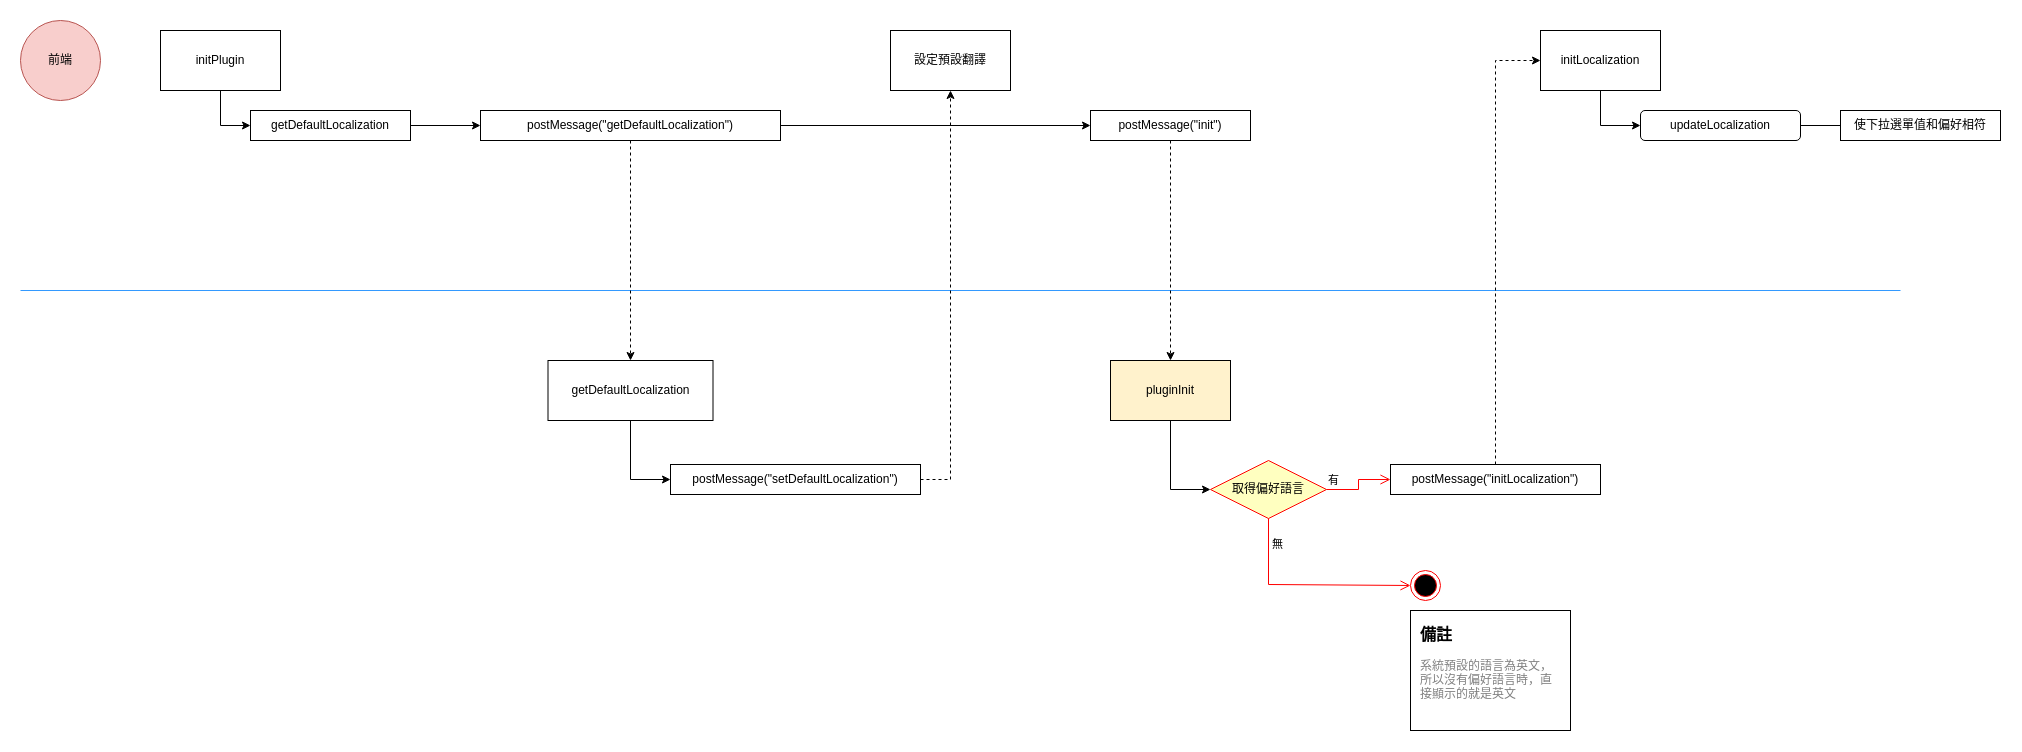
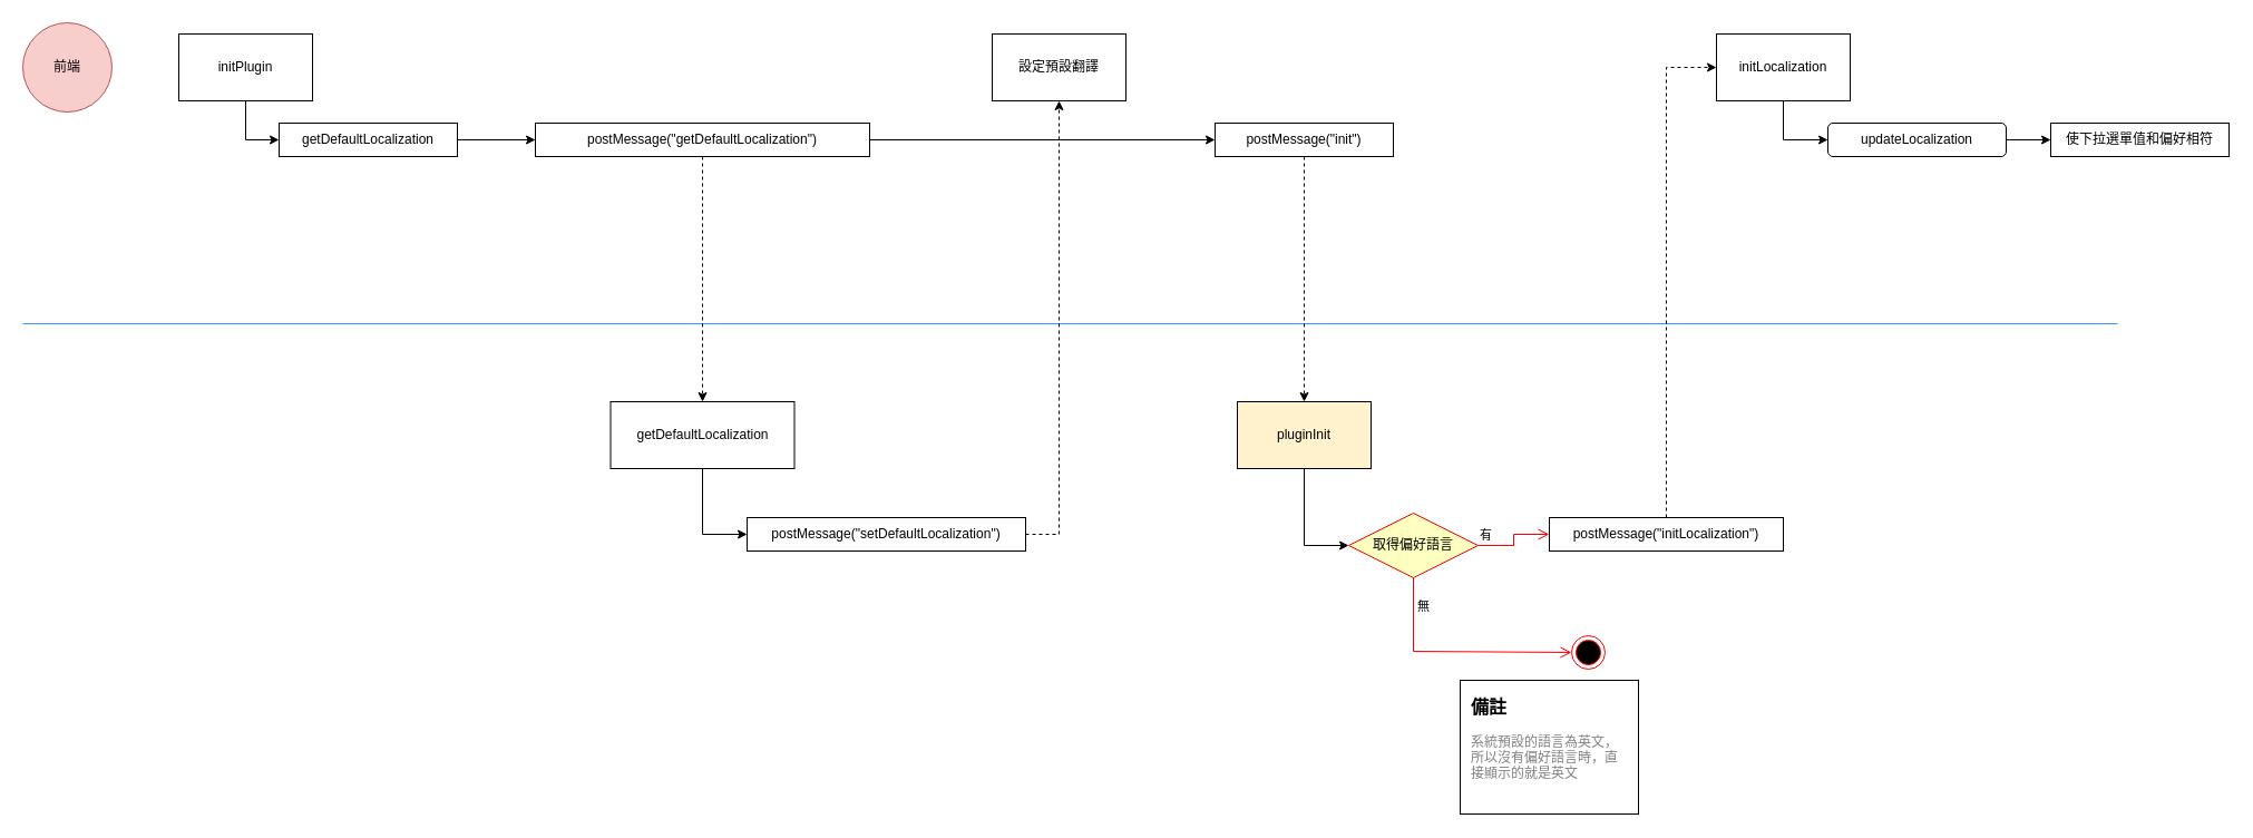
  <mxCell id="0" />
  <mxCell id="1" parent="0" />
  <mxCell id="2" value="" style="endArrow=none;html=1;rounded=0;strokeColor=#3399FF;" edge="1" parent="1"><mxGeometry width="50" height="50" relative="1" as="geometry"><mxPoint x="20" y="290" as="sourcePoint" /><mxPoint x="1900" y="290" as="targetPoint" /></mxGeometry></mxCell>
  <mxCell id="3" value="前端" style="ellipse;whiteSpace=wrap;html=1;aspect=fixed;fillColor=#f8cecc;strokeColor=#b85450;" vertex="1" parent="1"><mxGeometry x="20" y="20" width="80" height="80" as="geometry" /></mxCell>
  <mxCell id="4" style="edgeStyle=orthogonalEdgeStyle;rounded=0;orthogonalLoop=1;jettySize=auto;html=1;entryX=0;entryY=0.5;entryDx=0;entryDy=0;" edge="1" parent="1" source="5" target="8"><mxGeometry relative="1" as="geometry" /></mxCell>
  <mxCell id="5" value="initPlugin" style="rounded=0;whiteSpace=wrap;html=1;" vertex="1" parent="1"><mxGeometry x="160" y="30" width="120" height="60" as="geometry" /></mxCell>
  <mxCell id="6" style="edgeStyle=orthogonalEdgeStyle;rounded=0;orthogonalLoop=1;jettySize=auto;html=1;exitX=1;exitY=0.5;exitDx=0;exitDy=0;" edge="1" parent="1" source="24" target="10"><mxGeometry relative="1" as="geometry"><Array as="points"><mxPoint x="1090" y="125" /><mxPoint x="1090" y="125" /></Array></mxGeometry></mxCell>
  <mxCell id="7" style="edgeStyle=orthogonalEdgeStyle;rounded=0;orthogonalLoop=1;jettySize=auto;html=1;entryX=0;entryY=0.5;entryDx=0;entryDy=0;" edge="1" parent="1" source="8" target="24"><mxGeometry relative="1" as="geometry" /></mxCell>
  <mxCell id="8" value="getDefaultLocalization" style="rounded=0;whiteSpace=wrap;html=1;" vertex="1" parent="1"><mxGeometry x="250" y="110" width="160" height="30" as="geometry" /></mxCell>
  <mxCell id="9" style="edgeStyle=orthogonalEdgeStyle;rounded=0;orthogonalLoop=1;jettySize=auto;html=1;entryX=0.5;entryY=0;entryDx=0;entryDy=0;dashed=1;" edge="1" parent="1" source="10" target="12"><mxGeometry relative="1" as="geometry" /></mxCell>
  <mxCell id="10" value="postMessage(&quot;init&quot;)" style="rounded=0;whiteSpace=wrap;html=1;" vertex="1" parent="1"><mxGeometry x="1090" y="110" width="160" height="30" as="geometry" /></mxCell>
  <mxCell id="11" style="edgeStyle=orthogonalEdgeStyle;rounded=0;orthogonalLoop=1;jettySize=auto;html=1;entryX=0;entryY=0.5;entryDx=0;entryDy=0;" edge="1" parent="1" source="12" target="13"><mxGeometry relative="1" as="geometry" /></mxCell>
  <mxCell id="12" value="pluginInit" style="rounded=0;whiteSpace=wrap;html=1;fillColor=#fff2cc;" vertex="1" parent="1"><mxGeometry x="1110" y="360" width="120" height="60" as="geometry" /></mxCell>
  <mxCell id="13" value="取得偏好語言" style="rhombus;whiteSpace=wrap;html=1;fontColor=#000000;fillColor=#ffffc0;strokeColor=#ff0000;" vertex="1" parent="1"><mxGeometry x="1210" y="460" width="116" height="58" as="geometry" /></mxCell>
  <mxCell id="14" value="有" style="edgeStyle=orthogonalEdgeStyle;html=1;align=left;verticalAlign=bottom;endArrow=open;endSize=8;strokeColor=#ff0000;rounded=0;entryX=0;entryY=0.5;entryDx=0;entryDy=0;" edge="1" source="13" parent="1" target="17"><mxGeometry x="-1" relative="1" as="geometry"><mxPoint x="1390" y="479" as="targetPoint" /><mxPoint as="offset" /></mxGeometry></mxCell>
  <mxCell id="15" value="無" style="edgeStyle=orthogonalEdgeStyle;html=1;align=left;verticalAlign=top;endArrow=open;endSize=8;strokeColor=#ff0000;rounded=0;entryX=0;entryY=0.5;entryDx=0;entryDy=0;" edge="1" source="13" parent="1" target="30"><mxGeometry x="-0.879" y="2" relative="1" as="geometry"><mxPoint x="1390" y="584" as="targetPoint" /><Array as="points"><mxPoint x="1268" y="584" /></Array><mxPoint as="offset" /></mxGeometry></mxCell>
  <mxCell id="16" style="edgeStyle=orthogonalEdgeStyle;rounded=0;orthogonalLoop=1;jettySize=auto;html=1;entryX=0;entryY=0.5;entryDx=0;entryDy=0;dashed=1;" edge="1" parent="1" source="17" target="19"><mxGeometry relative="1" as="geometry" /></mxCell>
  <mxCell id="17" value="postMessage(&quot;initLocalization&quot;)" style="rounded=0;whiteSpace=wrap;html=1;" vertex="1" parent="1"><mxGeometry x="1390" y="464" width="210" height="30" as="geometry" /></mxCell>
  <mxCell id="18" style="edgeStyle=orthogonalEdgeStyle;rounded=0;orthogonalLoop=1;jettySize=auto;html=1;entryX=0;entryY=0.5;entryDx=0;entryDy=0;" edge="1" parent="1" source="19" target="21"><mxGeometry relative="1" as="geometry" /></mxCell>
  <mxCell id="19" value="initLocalization" style="rounded=0;whiteSpace=wrap;html=1;" vertex="1" parent="1"><mxGeometry x="1540" y="30" width="120" height="60" as="geometry" /></mxCell>
- <mxCell id="20" style="edgeStyle=orthogonalEdgeStyle;rounded=0;orthogonalLoop=1;jettySize=auto;html=1;endArrow=none;" edge="1" parent="1" source="21" target="22"><mxGeometry relative="1" as="geometry" /></mxCell>
+ <mxCell id="20" style="edgeStyle=orthogonalEdgeStyle;rounded=0;orthogonalLoop=1;jettySize=auto;html=1;" edge="1" parent="1" source="21" target="22"><mxGeometry relative="1" as="geometry" /></mxCell>
  <mxCell id="21" value="updateLocalization" style="whiteSpace=wrap;html=1;rounded=1;" vertex="1" parent="1"><mxGeometry x="1640" y="110" width="160" height="30" as="geometry" /></mxCell>
  <mxCell id="22" value="使下拉選單值和偏好相符" style="rounded=0;whiteSpace=wrap;html=1;" vertex="1" parent="1"><mxGeometry x="1840" y="110" width="160" height="30" as="geometry" /></mxCell>
  <mxCell id="23" style="edgeStyle=orthogonalEdgeStyle;rounded=0;orthogonalLoop=1;jettySize=auto;html=1;dashed=1;" edge="1" parent="1" source="24" target="26"><mxGeometry relative="1" as="geometry" /></mxCell>
  <mxCell id="24" value="postMessage(&quot;getDefaultLocalization&lt;span style=&quot;background-color: initial;&quot;&gt;&quot;)&lt;/span&gt;" style="rounded=0;whiteSpace=wrap;html=1;" vertex="1" parent="1"><mxGeometry x="480" y="110" width="300" height="30" as="geometry" /></mxCell>
  <mxCell id="25" style="edgeStyle=orthogonalEdgeStyle;rounded=0;orthogonalLoop=1;jettySize=auto;html=1;entryX=0;entryY=0.5;entryDx=0;entryDy=0;" edge="1" parent="1" source="26" target="28"><mxGeometry relative="1" as="geometry" /></mxCell>
  <mxCell id="26" value="getDefaultLocalization" style="rounded=0;whiteSpace=wrap;html=1;" vertex="1" parent="1"><mxGeometry x="547.5" y="360" width="165" height="60" as="geometry" /></mxCell>
  <mxCell id="27" style="edgeStyle=orthogonalEdgeStyle;rounded=0;orthogonalLoop=1;jettySize=auto;html=1;dashed=1;" edge="1" parent="1" source="28" target="29"><mxGeometry relative="1" as="geometry"><Array as="points"><mxPoint x="950" y="479" /></Array></mxGeometry></mxCell>
  <mxCell id="28" value="postMessage(&quot;setDefaultLocalization&lt;span style=&quot;background-color: initial;&quot;&gt;&quot;)&lt;/span&gt;" style="rounded=0;whiteSpace=wrap;html=1;" vertex="1" parent="1"><mxGeometry x="670" y="464" width="250" height="30" as="geometry" /></mxCell>
  <mxCell id="29" value="設定預設翻譯" style="rounded=0;whiteSpace=wrap;html=1;" vertex="1" parent="1"><mxGeometry x="890" y="30" width="120" height="60" as="geometry" /></mxCell>
  <mxCell id="30" value="" style="ellipse;html=1;shape=endState;fillColor=#000000;strokeColor=#ff0000;" vertex="1" parent="1"><mxGeometry x="1410" y="570" width="30" height="30" as="geometry" /></mxCell>
- <mxCell id="31" value="&lt;div style=&quot;font-size: 16px;&quot;&gt;&lt;span style=&quot;background-color: initial;&quot;&gt;&lt;b style=&quot;&quot;&gt;&lt;font style=&quot;font-size: 16px;&quot;&gt;備註&lt;/font&gt;&lt;/b&gt;&lt;/span&gt;&lt;/div&gt;&lt;div style=&quot;&quot;&gt;&lt;span style=&quot;background-color: initial;&quot;&gt;&lt;font style=&quot;font-size: 12px;&quot;&gt;&lt;br&gt;&lt;/font&gt;&lt;/span&gt;&lt;/div&gt;&lt;div style=&quot;&quot;&gt;&lt;font color=&quot;#808080&quot;&gt;系統預設的語言為英文，所以沒有偏好語言時，直接顯示的就是英文&lt;/font&gt;&lt;/div&gt;" style="rounded=0;whiteSpace=wrap;html=1;align=left;spacing=10;verticalAlign=top;" vertex="1" parent="1"><mxGeometry x="1410" y="610" width="160" height="120" as="geometry" /></mxCell>
+ <mxCell id="31" value="&lt;div style=&quot;font-size: 16px;&quot;&gt;&lt;span style=&quot;background-color: initial;&quot;&gt;&lt;b style=&quot;&quot;&gt;&lt;font style=&quot;font-size: 16px;&quot;&gt;備註&lt;/font&gt;&lt;/b&gt;&lt;/span&gt;&lt;/div&gt;&lt;div style=&quot;&quot;&gt;&lt;span style=&quot;background-color: initial;&quot;&gt;&lt;font style=&quot;font-size: 12px;&quot;&gt;&lt;br&gt;&lt;/font&gt;&lt;/span&gt;&lt;/div&gt;&lt;div style=&quot;&quot;&gt;&lt;font color=&quot;#808080&quot;&gt;系統預設的語言為英文，所以沒有偏好語言時，直接顯示的就是英文&lt;/font&gt;&lt;/div&gt;" style="rounded=0;whiteSpace=wrap;html=1;align=left;spacing=10;verticalAlign=top;" vertex="1" parent="1"><mxGeometry x="1310" y="610" width="160" height="120" as="geometry" /></mxCell>
